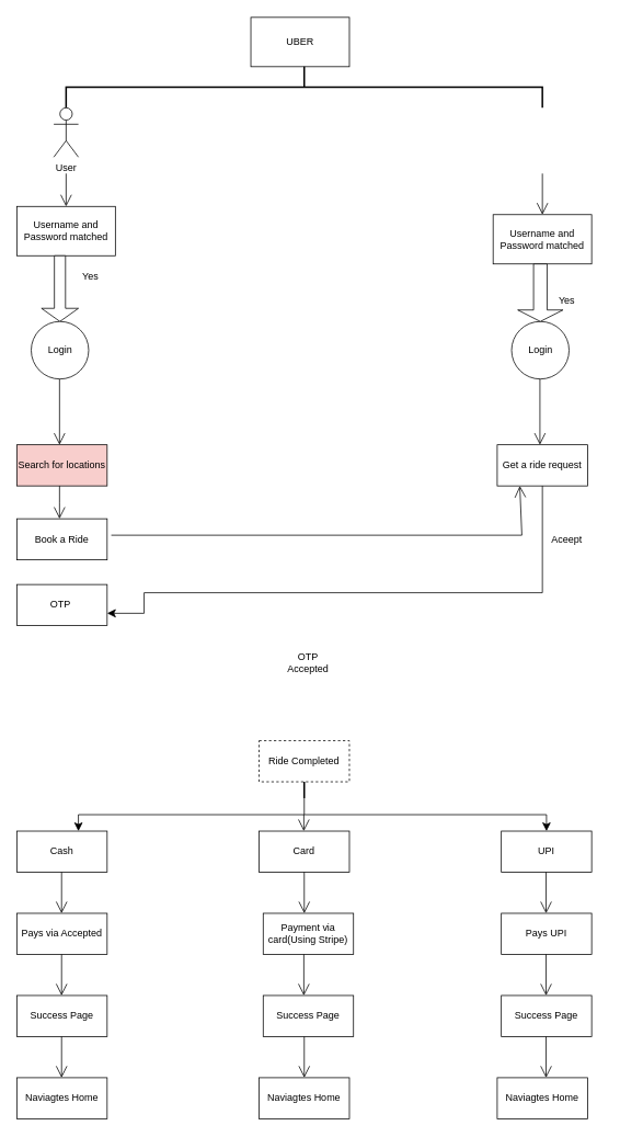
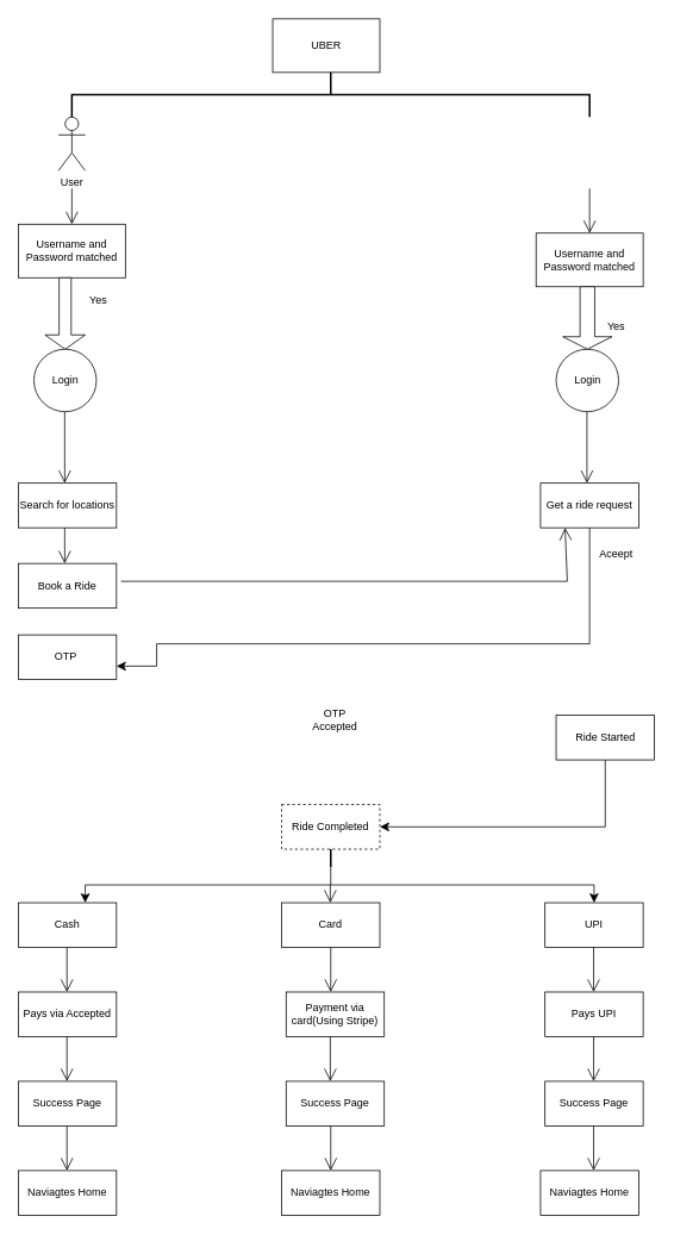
  <mxCell id="0" />
  <mxCell id="1" parent="0" />
  <mxCell id="2" value="UBER" style="rounded=0;whiteSpace=wrap;html=1;" vertex="1" parent="1"><mxGeometry x="305" y="20" width="120" height="60" as="geometry" /></mxCell>
  <mxCell id="3" value="User" style="shape=umlActor;verticalLabelPosition=bottom;verticalAlign=top;html=1;outlineConnect=0;" vertex="1" parent="1"><mxGeometry x="65" y="130" width="30" height="60" as="geometry" /></mxCell>
  <mxCell id="4" value="" style="strokeWidth=2;html=1;shape=mxgraph.flowchart.annotation_2;align=left;labelPosition=right;pointerEvents=1;direction=south;" vertex="1" parent="1"><mxGeometry x="80" y="80" width="580" height="50" as="geometry" /></mxCell>
  <mxCell id="5" value="Username and Password matched" style="rounded=0;whiteSpace=wrap;html=1;" vertex="1" parent="1"><mxGeometry x="20" y="250" width="120" height="60" as="geometry" /></mxCell>
  <mxCell id="6" value="Username and Password matched" style="rounded=0;whiteSpace=wrap;html=1;" vertex="1" parent="1"><mxGeometry x="600" y="260" width="120" height="60" as="geometry" /></mxCell>
  <mxCell id="7" value="" style="shape=singleArrow;direction=south;whiteSpace=wrap;html=1;" vertex="1" parent="1"><mxGeometry x="50" y="310" width="45" height="80" as="geometry" /></mxCell>
  <mxCell id="8" value="Yes" style="text;html=1;align=center;verticalAlign=middle;whiteSpace=wrap;rounded=0;" vertex="1" parent="1"><mxGeometry x="80" y="320" width="60" height="30" as="geometry" /></mxCell>
  <mxCell id="9" value="Login" style="ellipse;whiteSpace=wrap;html=1;aspect=fixed;" vertex="1" parent="1"><mxGeometry x="37.5" y="390" width="70" height="70" as="geometry" /></mxCell>
  <mxCell id="10" value="Yes" style="text;html=1;align=center;verticalAlign=middle;whiteSpace=wrap;rounded=0;" vertex="1" parent="1"><mxGeometry x="660" y="350" width="60" height="30" as="geometry" /></mxCell>
  <mxCell id="11" value="Login" style="ellipse;whiteSpace=wrap;html=1;aspect=fixed;" vertex="1" parent="1"><mxGeometry x="622.5" y="390" width="70" height="70" as="geometry" /></mxCell>
  <mxCell id="12" value="" style="shape=singleArrow;direction=south;whiteSpace=wrap;html=1;" vertex="1" parent="1"><mxGeometry x="630" y="320" width="55" height="70" as="geometry" /></mxCell>
  <mxCell id="13" value="" style="endArrow=open;endFill=1;endSize=12;html=1;rounded=0;" edge="1" parent="1"><mxGeometry width="160" relative="1" as="geometry"><mxPoint x="72" y="460" as="sourcePoint" /><mxPoint x="72" y="540" as="targetPoint" /></mxGeometry></mxCell>
  <mxCell id="14" value="" style="endArrow=open;endFill=1;endSize=12;html=1;rounded=0;" edge="1" parent="1"><mxGeometry width="160" relative="1" as="geometry"><mxPoint x="657" y="460" as="sourcePoint" /><mxPoint x="657" y="540" as="targetPoint" /></mxGeometry></mxCell>
- <mxCell id="15" value="Search for locations" style="html=1;whiteSpace=wrap;fillColor=#f8cecc;" vertex="1" parent="1"><mxGeometry x="20" y="540" width="110" height="50" as="geometry" /></mxCell>
+ <mxCell id="15" value="Search for locations" style="html=1;whiteSpace=wrap;" vertex="1" parent="1"><mxGeometry x="20" y="540" width="110" height="50" as="geometry" /></mxCell>
  <mxCell id="16" value="Get a ride request" style="html=1;whiteSpace=wrap;" vertex="1" parent="1"><mxGeometry x="605" y="540" width="110" height="50" as="geometry" /></mxCell>
  <mxCell id="17" value="" style="endArrow=open;endFill=1;endSize=12;html=1;rounded=0;entryX=0.25;entryY=1;entryDx=0;entryDy=0;" edge="1" parent="1" target="16"><mxGeometry width="160" relative="1" as="geometry"><mxPoint x="135" y="650" as="sourcePoint" /><mxPoint x="635" y="600" as="targetPoint" /><Array as="points"><mxPoint x="635" y="650" /></Array></mxGeometry></mxCell>
  <mxCell id="18" value="OTP&amp;nbsp;" style="html=1;whiteSpace=wrap;" vertex="1" parent="1"><mxGeometry x="20" y="710" width="110" height="50" as="geometry" /></mxCell>
  <mxCell id="19" value="" style="edgeStyle=segmentEdgeStyle;endArrow=classic;html=1;curved=0;rounded=0;endSize=8;startSize=8;exitX=0.5;exitY=1;exitDx=0;exitDy=0;entryX=1;entryY=0.5;entryDx=0;entryDy=0;" edge="1" parent="1" source="16"><mxGeometry width="50" height="50" relative="1" as="geometry"><mxPoint x="660" y="600" as="sourcePoint" /><mxPoint x="130" y="745" as="targetPoint" /><Array as="points"><mxPoint x="660" y="720" /><mxPoint x="175" y="720" /><mxPoint x="175" y="745" /></Array></mxGeometry></mxCell>
- <mxCell id="20" value="Aceept" style="text;html=1;align=center;verticalAlign=middle;whiteSpace=wrap;rounded=0;" vertex="1" parent="1"><mxGeometry x="660" y="640" width="60" height="30" as="geometry" /></mxCell>
+ <mxCell id="20" value="Aceept" style="text;html=1;align=center;verticalAlign=middle;whiteSpace=wrap;rounded=0;" vertex="1" parent="1"><mxGeometry x="660" y="605" width="60" height="30" as="geometry" /></mxCell>
+ <mxCell id="21" value="Ride Started" style="html=1;whiteSpace=wrap;" vertex="1" parent="1"><mxGeometry x="622.5" y="800" width="110" height="50" as="geometry" /></mxCell>
  <mxCell id="22" value="OTP Accepted" style="text;html=1;align=center;verticalAlign=middle;whiteSpace=wrap;rounded=0;" vertex="1" parent="1"><mxGeometry x="345" y="790" width="60" height="30" as="geometry" /></mxCell>
  <mxCell id="23" value="" style="endArrow=open;endFill=1;endSize=12;html=1;rounded=0;entryX=0.5;entryY=0;entryDx=0;entryDy=0;" edge="1" parent="1" target="5"><mxGeometry width="160" relative="1" as="geometry"><mxPoint x="80" y="210" as="sourcePoint" /><mxPoint x="227.5" y="210" as="targetPoint" /></mxGeometry></mxCell>
  <mxCell id="24" value="" style="endArrow=open;endFill=1;endSize=12;html=1;rounded=0;entryX=0.5;entryY=0;entryDx=0;entryDy=0;" edge="1" parent="1"><mxGeometry width="160" relative="1" as="geometry"><mxPoint x="660" y="210" as="sourcePoint" /><mxPoint x="660" y="260" as="targetPoint" /></mxGeometry></mxCell>
  <mxCell id="25" value="Book a Ride" style="html=1;whiteSpace=wrap;" vertex="1" parent="1"><mxGeometry x="20" y="630" width="110" height="50" as="geometry" /></mxCell>
  <mxCell id="26" value="" style="endArrow=open;endFill=1;endSize=12;html=1;rounded=0;entryX=0.5;entryY=0;entryDx=0;entryDy=0;" edge="1" parent="1"><mxGeometry width="160" relative="1" as="geometry"><mxPoint x="72" y="590" as="sourcePoint" /><mxPoint x="72" y="630" as="targetPoint" /><Array as="points"><mxPoint x="72" y="610" /></Array></mxGeometry></mxCell>
  <mxCell id="27" value="Ride Completed" style="html=1;whiteSpace=wrap;dashed=1;" vertex="1" parent="1"><mxGeometry x="315" y="900" width="110" height="50" as="geometry" /></mxCell>
  <mxCell id="28" value="Cash" style="html=1;whiteSpace=wrap;" vertex="1" parent="1"><mxGeometry x="20" y="1010" width="110" height="50" as="geometry" /></mxCell>
  <mxCell id="29" value="Card" style="html=1;whiteSpace=wrap;" vertex="1" parent="1"><mxGeometry x="315" y="1010" width="110" height="50" as="geometry" /></mxCell>
  <mxCell id="30" value="UPI" style="html=1;whiteSpace=wrap;" vertex="1" parent="1"><mxGeometry x="610" y="1010" width="110" height="50" as="geometry" /></mxCell>
  <mxCell id="31" value="Pays via Accepted" style="html=1;whiteSpace=wrap;" vertex="1" parent="1"><mxGeometry x="20" y="1110" width="110" height="50" as="geometry" /></mxCell>
  <mxCell id="32" value="Payment via card(Using Stripe)" style="html=1;whiteSpace=wrap;" vertex="1" parent="1"><mxGeometry x="320" y="1110" width="110" height="50" as="geometry" /></mxCell>
  <mxCell id="33" value="Pays UPI" style="html=1;whiteSpace=wrap;" vertex="1" parent="1"><mxGeometry x="610" y="1110" width="110" height="50" as="geometry" /></mxCell>
  <mxCell id="34" value="Success Page" style="html=1;whiteSpace=wrap;" vertex="1" parent="1"><mxGeometry x="20" y="1210" width="110" height="50" as="geometry" /></mxCell>
  <mxCell id="35" value="Success Page" style="html=1;whiteSpace=wrap;" vertex="1" parent="1"><mxGeometry x="320" y="1210" width="110" height="50" as="geometry" /></mxCell>
  <mxCell id="36" value="Success Page" style="html=1;whiteSpace=wrap;" vertex="1" parent="1"><mxGeometry x="610" y="1210" width="110" height="50" as="geometry" /></mxCell>
  <mxCell id="37" value="Naviagtes Home" style="html=1;whiteSpace=wrap;" vertex="1" parent="1"><mxGeometry x="20" y="1310" width="110" height="50" as="geometry" /></mxCell>
  <mxCell id="38" value="Naviagtes Home" style="html=1;whiteSpace=wrap;" vertex="1" parent="1"><mxGeometry x="315" y="1310" width="110" height="50" as="geometry" /></mxCell>
  <mxCell id="39" value="Naviagtes Home" style="html=1;whiteSpace=wrap;" vertex="1" parent="1"><mxGeometry x="605" y="1310" width="110" height="50" as="geometry" /></mxCell>
+ <mxCell id="40" value="" style="edgeStyle=segmentEdgeStyle;endArrow=classic;html=1;curved=0;rounded=0;endSize=8;startSize=8;exitX=0.5;exitY=1;exitDx=0;exitDy=0;entryX=1;entryY=0.5;entryDx=0;entryDy=0;" edge="1" parent="1" source="21" target="27"><mxGeometry width="50" height="50" relative="1" as="geometry"><mxPoint x="685" y="860" as="sourcePoint" /><mxPoint x="455" y="930" as="targetPoint" /><Array as="points"><mxPoint x="678" y="925" /></Array></mxGeometry></mxCell>
  <mxCell id="41" value="" style="line;strokeWidth=2;direction=south;html=1;" vertex="1" parent="1"><mxGeometry x="365" y="950" width="10" height="20" as="geometry" /></mxCell>
  <mxCell id="42" value="" style="edgeStyle=segmentEdgeStyle;endArrow=classic;html=1;curved=0;rounded=0;endSize=8;startSize=8;exitX=1;exitY=0.5;exitDx=0;exitDy=0;exitPerimeter=0;" edge="1" parent="1" source="41"><mxGeometry width="50" height="50" relative="1" as="geometry"><mxPoint x="370" y="1000" as="sourcePoint" /><mxPoint x="95" y="1010" as="targetPoint" /><Array as="points"><mxPoint x="370" y="990" /><mxPoint x="95" y="990" /></Array></mxGeometry></mxCell>
  <mxCell id="43" value="" style="endArrow=open;endFill=1;endSize=12;html=1;rounded=0;" edge="1" parent="1"><mxGeometry width="160" relative="1" as="geometry"><mxPoint x="369.5" y="990" as="sourcePoint" /><mxPoint x="369.5" y="1010" as="targetPoint" /></mxGeometry></mxCell>
  <mxCell id="44" value="" style="edgeStyle=segmentEdgeStyle;endArrow=classic;html=1;curved=0;rounded=0;endSize=8;startSize=8;entryX=0.5;entryY=0;entryDx=0;entryDy=0;" edge="1" parent="1" target="30"><mxGeometry width="50" height="50" relative="1" as="geometry"><mxPoint x="370" y="990" as="sourcePoint" /><mxPoint x="665" y="1000" as="targetPoint" /><Array as="points"><mxPoint x="665" y="990" /></Array></mxGeometry></mxCell>
  <mxCell id="45" value="" style="endArrow=open;endFill=1;endSize=12;html=1;rounded=0;" edge="1" parent="1"><mxGeometry width="160" relative="1" as="geometry"><mxPoint x="74.5" y="1060" as="sourcePoint" /><mxPoint x="74.5" y="1110" as="targetPoint" /></mxGeometry></mxCell>
  <mxCell id="46" value="" style="endArrow=open;endFill=1;endSize=12;html=1;rounded=0;" edge="1" parent="1"><mxGeometry width="160" relative="1" as="geometry"><mxPoint x="74.5" y="1160" as="sourcePoint" /><mxPoint x="74.5" y="1210" as="targetPoint" /></mxGeometry></mxCell>
  <mxCell id="47" value="" style="endArrow=open;endFill=1;endSize=12;html=1;rounded=0;" edge="1" parent="1"><mxGeometry width="160" relative="1" as="geometry"><mxPoint x="74.5" y="1260" as="sourcePoint" /><mxPoint x="74.5" y="1310" as="targetPoint" /></mxGeometry></mxCell>
  <mxCell id="48" value="" style="endArrow=open;endFill=1;endSize=12;html=1;rounded=0;" edge="1" parent="1"><mxGeometry width="160" relative="1" as="geometry"><mxPoint x="370" y="1060" as="sourcePoint" /><mxPoint x="370" y="1110" as="targetPoint" /></mxGeometry></mxCell>
  <mxCell id="49" value="" style="endArrow=open;endFill=1;endSize=12;html=1;rounded=0;" edge="1" parent="1"><mxGeometry width="160" relative="1" as="geometry"><mxPoint x="369.5" y="1160" as="sourcePoint" /><mxPoint x="369.5" y="1210" as="targetPoint" /></mxGeometry></mxCell>
  <mxCell id="50" value="" style="endArrow=open;endFill=1;endSize=12;html=1;rounded=0;" edge="1" parent="1"><mxGeometry width="160" relative="1" as="geometry"><mxPoint x="664.5" y="1160" as="sourcePoint" /><mxPoint x="664.5" y="1210" as="targetPoint" /></mxGeometry></mxCell>
  <mxCell id="51" value="" style="endArrow=open;endFill=1;endSize=12;html=1;rounded=0;" edge="1" parent="1"><mxGeometry width="160" relative="1" as="geometry"><mxPoint x="664.5" y="1060" as="sourcePoint" /><mxPoint x="664.5" y="1110" as="targetPoint" /></mxGeometry></mxCell>
  <mxCell id="52" value="" style="endArrow=open;endFill=1;endSize=12;html=1;rounded=0;" edge="1" parent="1"><mxGeometry width="160" relative="1" as="geometry"><mxPoint x="370" y="1260" as="sourcePoint" /><mxPoint x="370" y="1310" as="targetPoint" /></mxGeometry></mxCell>
  <mxCell id="53" value="" style="endArrow=open;endFill=1;endSize=12;html=1;rounded=0;" edge="1" parent="1"><mxGeometry width="160" relative="1" as="geometry"><mxPoint x="664.5" y="1260" as="sourcePoint" /><mxPoint x="664.5" y="1310" as="targetPoint" /></mxGeometry></mxCell>
